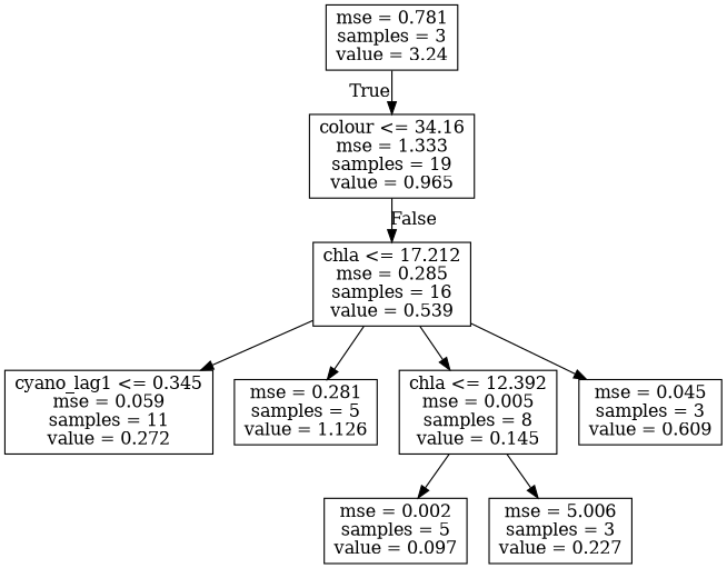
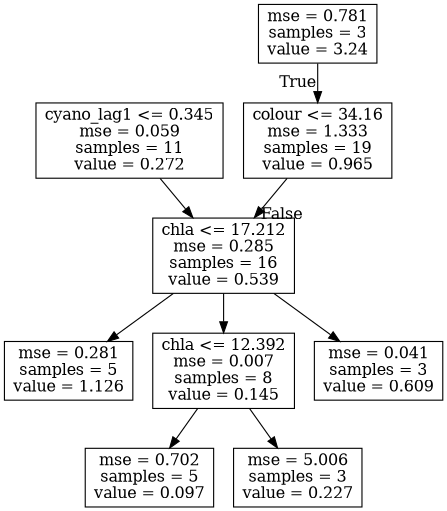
  digraph {
    node [shape=box]
    n1 [label="colour <= 34.16\nmse = 1.333\nsamples = 19\nvalue = 0.965"]
    n2 [label="chla <= 17.212\nmse = 0.285\nsamples = 16\nvalue = 0.539"]
    n3 [label="mse = 0.781\nsamples = 3\nvalue = 3.24"]
    n4 [label="cyano_lag1 <= 0.345\nmse = 0.059\nsamples = 11\nvalue = 0.272"]
    n5 [label="mse = 0.281\nsamples = 5\nvalue = 1.126"]
-   n6 [label="chla <= 12.392\nmse = 0.005\nsamples = 8\nvalue = 0.145"]
-   n7 [label="mse = 0.045\nsamples = 3\nvalue = 0.609"]
-   n8 [label="mse = 0.002\nsamples = 5\nvalue = 0.097"]
+   n6 [label="chla <= 12.392\nmse = 0.007\nsamples = 8\nvalue = 0.145"]
+   n7 [label="mse = 0.041\nsamples = 3\nvalue = 0.609"]
+   n8 [label="mse = 0.702\nsamples = 5\nvalue = 0.097"]
    n9 [label="mse = 5.006\nsamples = 3\nvalue = 0.227"]
    n1 -> n2 [headlabel=False labelangle=-45 labeldistance=2.5]
-   n2 -> n4
+   n4 -> n2
    n2 -> n5
    n2 -> n6
    n2 -> n7
    n3 -> n1 [headlabel=True labelangle=45 labeldistance=2.5]
    n6 -> n8
    n6 -> n9
  }
